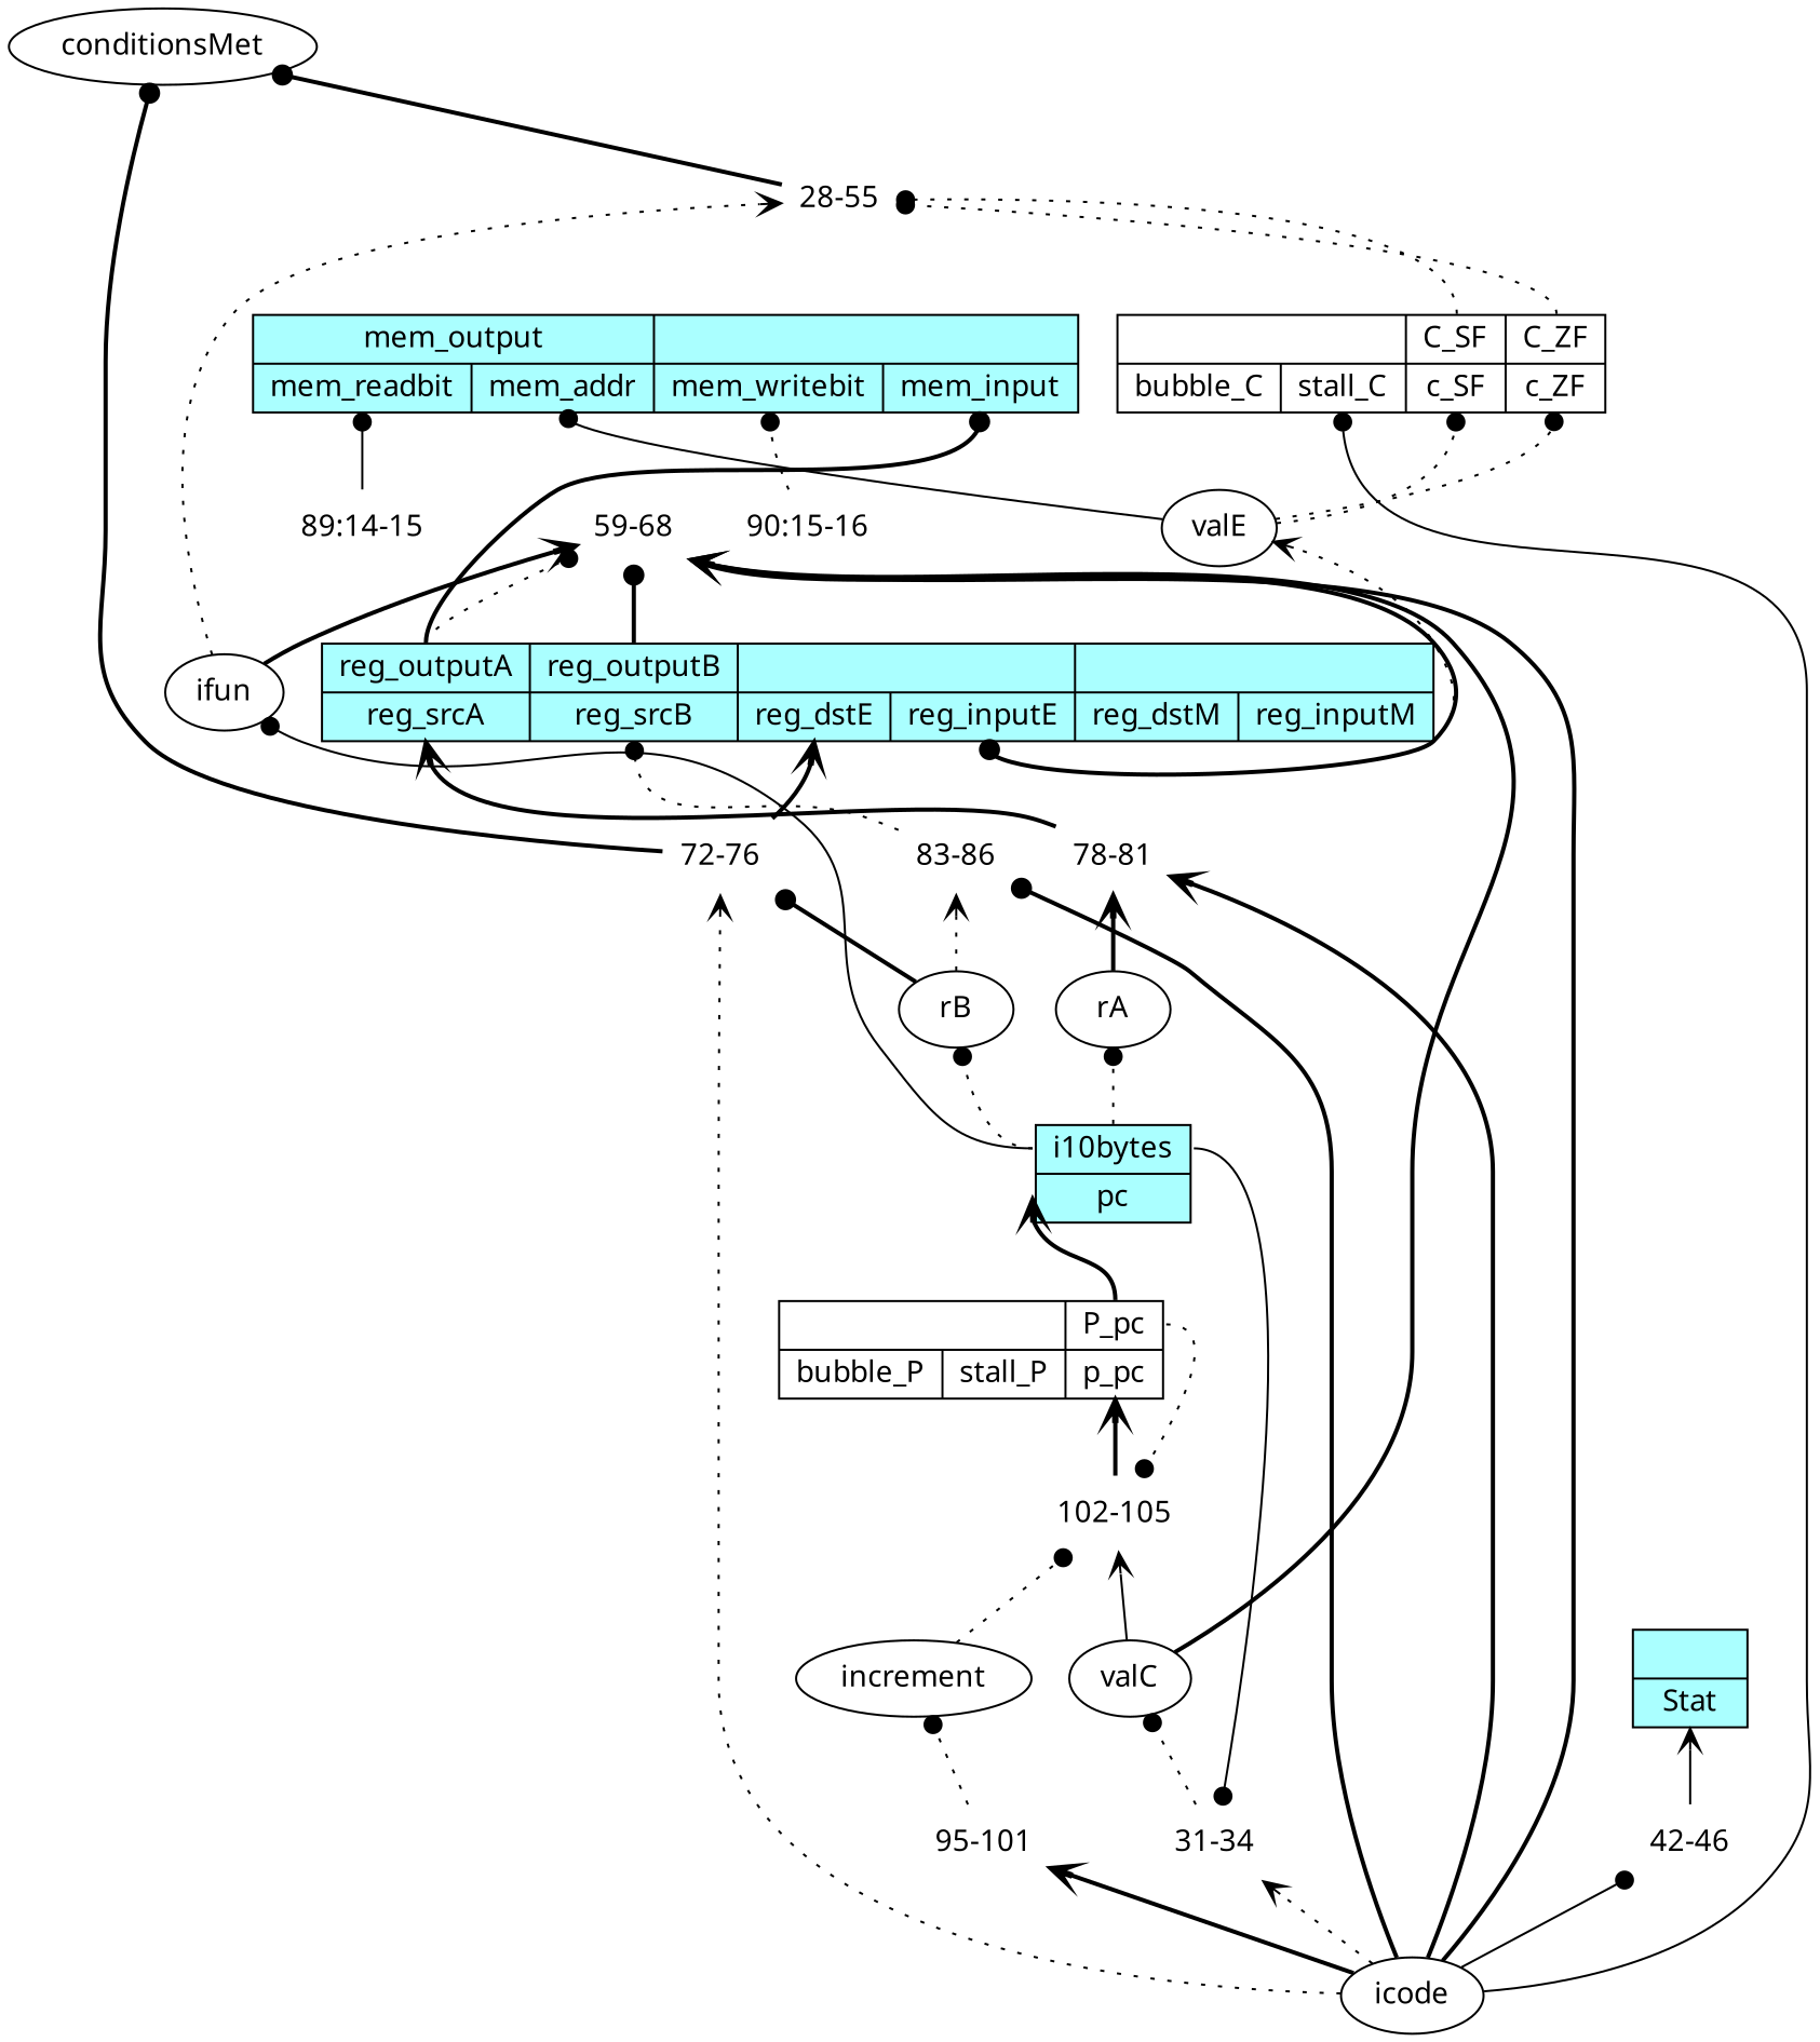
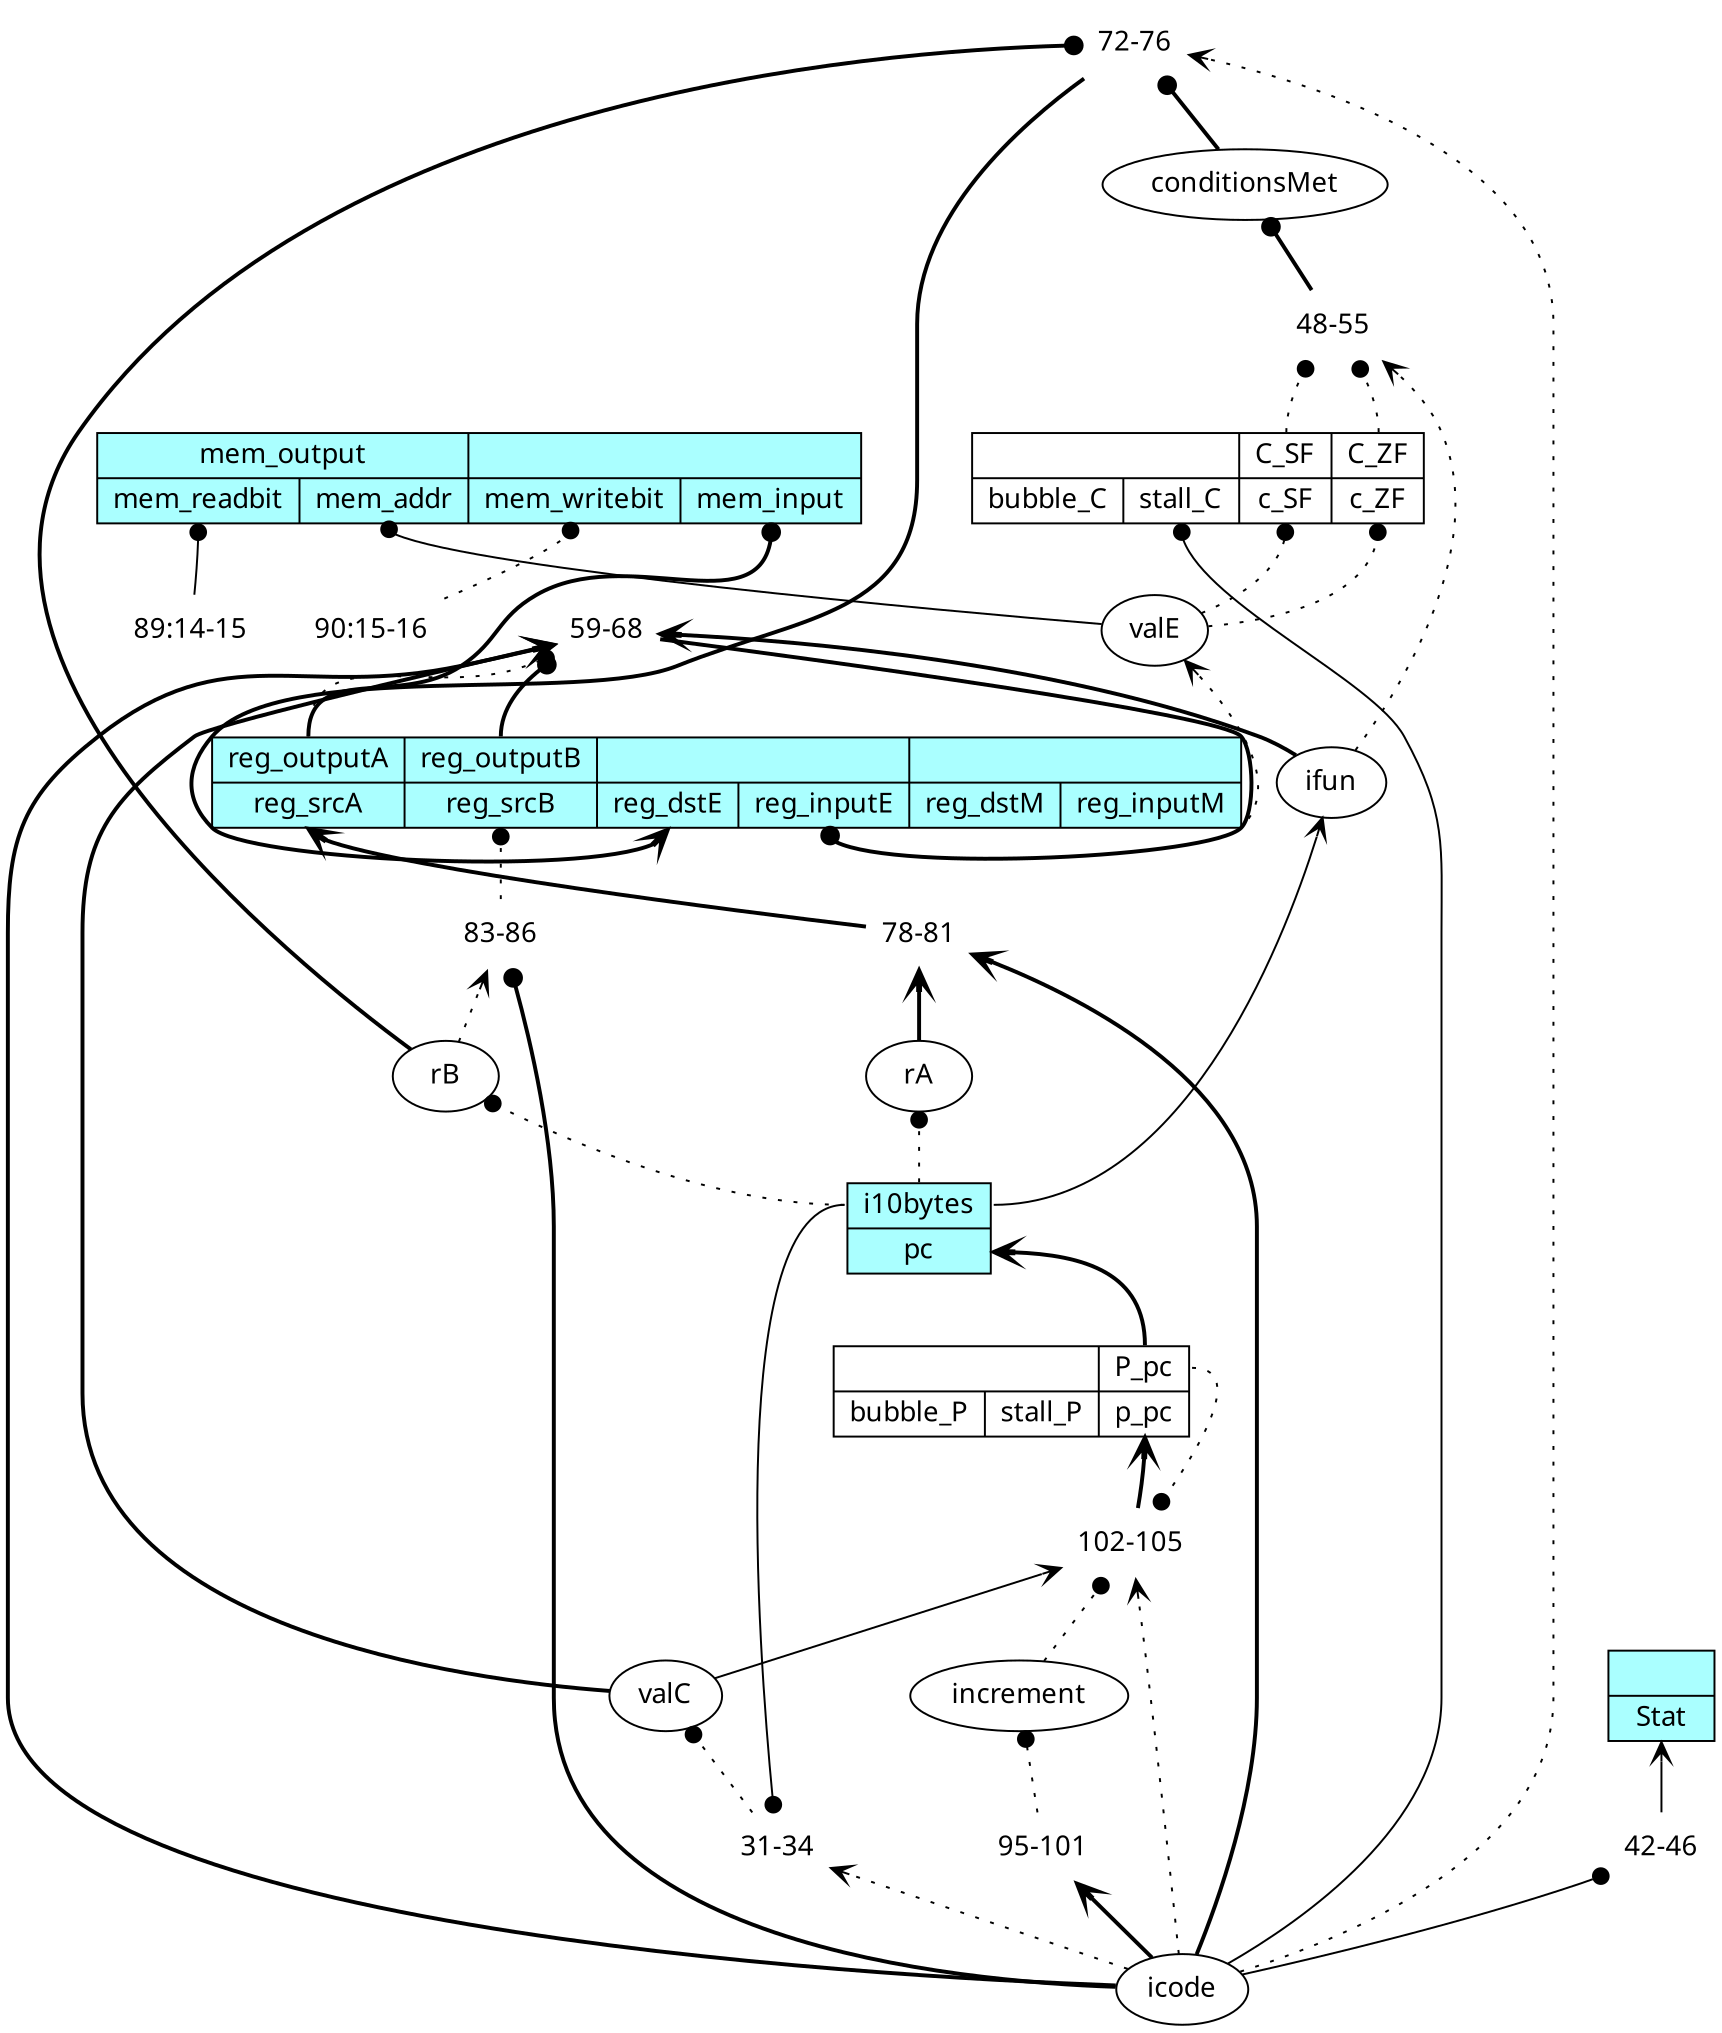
  digraph {
    rankdir=BT
    node [fontname="sans-serif" shape=none]
    edge [arrowhead=dot style=dotted]
    n1 [fillcolor="#aaffff" label="{<reg_outputA>reg_outputA|<reg_srcA>reg_srcA}|{<reg_outputB>reg_outputB|<reg_srcB>reg_srcB}|{|{<reg_dstE>reg_dstE|<reg_inputE>reg_inputE}}|{|{<reg_dstM>reg_dstM|<reg_inputM>reg_inputM}}" shape=record style=filled]
    n2 [fillcolor="#aaffff" label="{<mem_output>mem_output|{<mem_readbit>mem_readbit|<mem_addr>mem_addr}}|{|{<mem_writebit>mem_writebit|<mem_input>mem_input}}" shape=record style=filled]
    valE [shape=""]
    n4 [label="59-68"]
    n5 [label="{|{<bubble_C>bubble_C|<stall_C>stall_C}}|{<C_SF>C_SF|<c_SF>c_SF}|{<C_ZF>C_ZF|<c_ZF>c_ZF}" shape=record]
    n6 [fillcolor="#aaffff" label="{<i10bytes>i10bytes|<pc>pc}" shape=record style=filled]
    ifun [shape=""]
    rB [shape=""]
    rA [shape=""]
    n10 [label="31-34"]
-   n11 [label="28-55"]
+   n11 [label="48-55"]
    n12 [label="72-76"]
    n13 [label="83-86"]
    n14 [label="78-81"]
    valC [shape=""]
    n16 [fillcolor="#aaffff" label="{|<Stat>Stat}" shape=record style=filled]
    n17 [label="{|{<bubble_P>bubble_P|<stall_P>stall_P}}|{<P_pc>P_pc|<p_pc>p_pc}" shape=record]
    n18 [label="102-105"]
    conditionsMet [shape=""]
    icode [shape=""]
    n21 [label="42-46"]
    n22 [label="95-101"]
    increment [shape=""]
    n24 [label="89:14-15"]
    n25 [label="90:15-16"]
    n1 -> n2 [headport=mem_input style=bold tailport=reg_outputA]
    n1 -> valE [arrowhead=vee tailport=reg_inputE]
    n1 -> n4 [tailport=reg_outputA]
    n1 -> n4 [style=bold tailport=reg_outputB]
    valE -> n2 [headport=mem_addr style=solid]
    valE -> n5 [headport=c_ZF]
    valE -> n5 [headport=c_SF]
    n4 -> n1 [headport=reg_inputE style=bold]
    n5 -> n11 [tailport=C_SF]
    n5 -> n11 [tailport=C_ZF]
-   n6 -> ifun [style=solid tailport=i10bytes]
+   n6 -> ifun [arrowhead=vee style=solid tailport=i10bytes]
    n6 -> rB [tailport=i10bytes]
    n6 -> rA [tailport=i10bytes]
    n6 -> n10 [style=solid tailport=i10bytes]
    ifun -> n4 [arrowhead=vee style=bold]
    ifun -> n11 [arrowhead=vee]
    rB -> n12 [style=bold]
    rB -> n13 [arrowhead=vee]
    rA -> n14 [arrowhead=vee style=bold]
    n10 -> valC
    n11 -> conditionsMet [style=bold]
    n12 -> n1 [arrowhead=vee headport=reg_dstE style=bold]
    n13 -> n1 [headport=reg_srcB]
    n14 -> n1 [arrowhead=vee headport=reg_srcA style=bold]
    valC -> n4 [arrowhead=vee style=bold]
    valC -> n18 [arrowhead=vee style=solid]
    n17 -> n6 [arrowhead=vee headport=pc style=bold tailport=P_pc]
    n17 -> n18 [tailport=P_pc]
    n18 -> n17 [arrowhead=vee headport=p_pc style=bold]
-   n12 -> conditionsMet [style=bold]
+   conditionsMet -> n12 [style=bold]
    icode -> n4 [arrowhead=vee style=bold]
    icode -> n5 [headport=stall_C style=solid]
    icode -> n10 [arrowhead=vee]
    icode -> n12 [arrowhead=vee]
    icode -> n13 [style=bold]
    icode -> n14 [arrowhead=vee style=bold]
+   icode -> n18 [arrowhead=vee]
    icode -> n21 [style=solid]
    icode -> n22 [arrowhead=vee style=bold]
    n21 -> n16 [arrowhead=vee headport=Stat style=solid]
    n22 -> increment
    increment -> n18
    n24 -> n2 [headport=mem_readbit style=solid]
    n25 -> n2 [headport=mem_writebit]
  }
